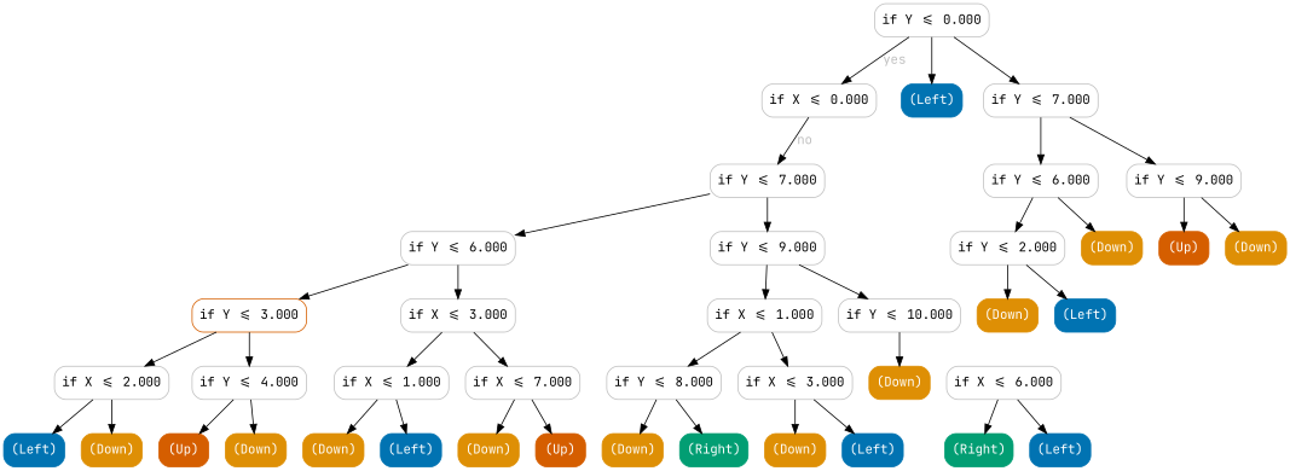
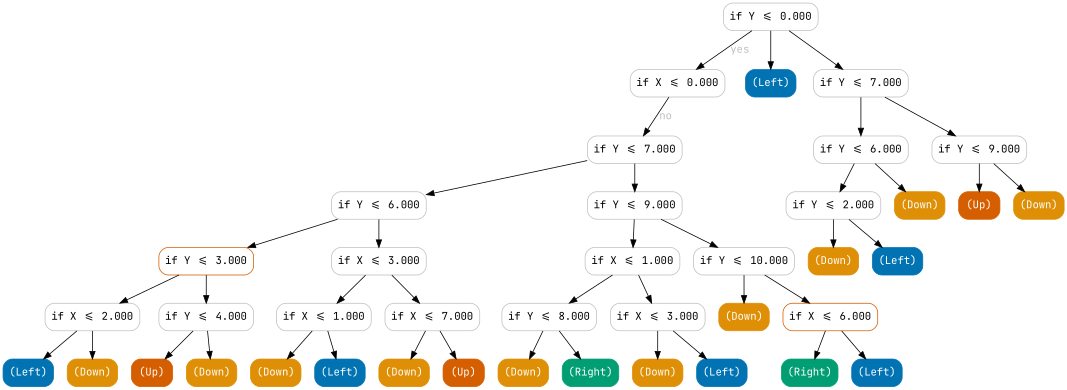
  digraph {
    fontname="JetBrains Mono"
    node [color=gray fillcolor=white fontname="JetBrains Mono" shape=box style="filled, rounded" fontcolor=white]
    edge [fontcolor=gray fontname="JetBrains Mono"]
    n1 [height=0.5 label="if X <= 0.000" width=1.5694 fontcolor=""]
    n2 [height=0.5 label="if Y <= 7.000" width=1.5556 fontcolor=""]
    n3 [height=0.5 label="if Y <= 0.000" width=1.5556 fontcolor=""]
    n4 [color="#0173b2" fillcolor="#0173b2" height=0.5 label="(Left)" width=0.75]
    n5 [height=0.5 label="if Y <= 7.000" width=1.5556 fontcolor=""]
    n6 [height=0.5 label="if Y <= 6.000" width=1.5556 fontcolor=""]
    n7 [height=0.5 label="if Y <= 9.000" width=1.5556 fontcolor=""]
    n8 [height=0.5 label="if Y <= 6.000" width=1.5556 fontcolor=""]
    n9 [height=0.5 label="if Y <= 9.000" width=1.5556 fontcolor=""]
    n10 [color="#d55e00" height=0.5 label="if Y <= 3.000" width=1.5556 fontcolor=""]
    n11 [height=0.5 label="if X <= 3.000" width=1.5694 fontcolor=""]
    n12 [height=0.5 label="if X <= 1.000" width=1.5694 fontcolor=""]
    n13 [height=0.5 label="if Y <= 10.000" width=1.6806 fontcolor=""]
    n14 [height=0.5 label="if Y <= 2.000" width=1.5556 fontcolor=""]
    n15 [color="#de8f05" fillcolor="#de8f05" height=0.5 label="(Down)" width=0.91667]
    n16 [color="#d55e00" fillcolor="#d55e00" height=0.5 label="(Up)" width=0.75]
    n17 [color="#de8f05" fillcolor="#de8f05" height=0.5 label="(Down)" width=0.91667]
    n18 [color="#de8f05" fillcolor="#de8f05" height=0.5 label="(Down)" width=0.91667]
    n19 [color="#0173b2" fillcolor="#0173b2" height=0.5 label="(Left)" width=0.75]
    n20 [height=0.5 label="if X <= 2.000" width=1.5694 fontcolor=""]
    n21 [height=0.5 label="if Y <= 4.000" width=1.5556 fontcolor=""]
    n22 [height=0.5 label="if X <= 1.000" width=1.5694 fontcolor=""]
    n23 [height=0.5 label="if X <= 7.000" width=1.5694 fontcolor=""]
    n24 [height=0.5 label="if Y <= 8.000" width=1.5556 fontcolor=""]
    n25 [height=0.5 label="if X <= 3.000" width=1.5694 fontcolor=""]
    n26 [color="#de8f05" fillcolor="#de8f05" height=0.5 label="(Down)" width=0.91667]
-   n27 [height=0.5 label="if X <= 6.000" width=1.5694 fontcolor=""]
+   n27 [color="#d55e00" height=0.5 label="if X <= 6.000" width=1.5694 fontcolor=""]
    n28 [color="#0173b2" fillcolor="#0173b2" height=0.5 label="(Left)" width=0.75]
    n29 [color="#de8f05" fillcolor="#de8f05" height=0.5 label="(Down)" width=0.91667]
    n30 [color="#d55e00" fillcolor="#d55e00" height=0.5 label="(Up)" width=0.75]
    n31 [color="#de8f05" fillcolor="#de8f05" height=0.5 label="(Down)" width=0.91667]
    n32 [color="#de8f05" fillcolor="#de8f05" height=0.5 label="(Down)" width=0.91667]
    n33 [color="#0173b2" fillcolor="#0173b2" height=0.5 label="(Left)" width=0.75]
    n34 [color="#de8f05" fillcolor="#de8f05" height=0.5 label="(Down)" width=0.91667]
    n35 [color="#d55e00" fillcolor="#d55e00" height=0.5 label="(Up)" width=0.75]
    n36 [color="#de8f05" fillcolor="#de8f05" height=0.5 label="(Down)" width=0.91667]
    n37 [color="#029e73" fillcolor="#029e73" height=0.5 label="(Right)" width=0.88889]
    n38 [color="#de8f05" fillcolor="#de8f05" height=0.5 label="(Down)" width=0.91667]
    n39 [color="#0173b2" fillcolor="#0173b2" height=0.5 label="(Left)" width=0.75]
    n40 [color="#029e73" fillcolor="#029e73" height=0.5 label="(Right)" width=0.88889]
    n41 [color="#0173b2" fillcolor="#0173b2" height=0.5 label="(Left)" width=0.75]
    n1 -> n2 [label=no]
    n2 -> n6
    n2 -> n7
    n3 -> n1 [label=yes]
    n3 -> n4
    n3 -> n5
    n5 -> n8
    n5 -> n9
    n6 -> n10
    n6 -> n11
    n7 -> n12
    n7 -> n13
    n8 -> n14
    n8 -> n15
    n9 -> n16
    n9 -> n17
    n10 -> n20
    n10 -> n21
    n11 -> n22
    n11 -> n23
    n12 -> n24
    n12 -> n25
    n13 -> n26
+   n13 -> n27
    n14 -> n18
    n14 -> n19
    n20 -> n28
    n20 -> n29
    n21 -> n30
    n21 -> n31
    n22 -> n32
    n22 -> n33
    n23 -> n34
    n23 -> n35
    n24 -> n36
    n24 -> n37
    n25 -> n38
    n25 -> n39
    n27 -> n40
    n27 -> n41
  }
